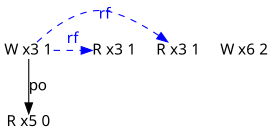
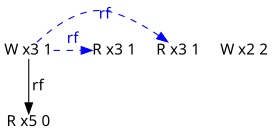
  digraph {
    fontname="Noto Sans"
    node [fontname="Noto Sans" idx=0 loc=3 shape=plain th=1 type=R]
    edge [fontname="Noto Sans" color=blue constraint=false fontcolor=blue from_idx=0 from_th=1 style=dashed to_idx=0]
    n1 [idx=1 label="R x5 0" loc=1]
    n2 [label="R x3 1" th=2]
    n3 [label="R x3 1" th=0]
-   n4 [label="W x6 2" loc=2 th=3 type=W]
+   n4 [label="W x2 2" loc=2 th=3 type=W]
    n5 [label="W x3 1" type=W]
-   n5 -> n1 [label=po color="" constraint="" fontcolor="" from_idx="" from_th="" style="" to_idx=""]
+   n5 -> n1 [label=rf color="" constraint="" fontcolor="" from_idx="" from_th="" style="" to_idx=""]
    n5 -> n2 [label=rf to_th=2]
    n5 -> n3 [label=rf to_th=0]
  }
